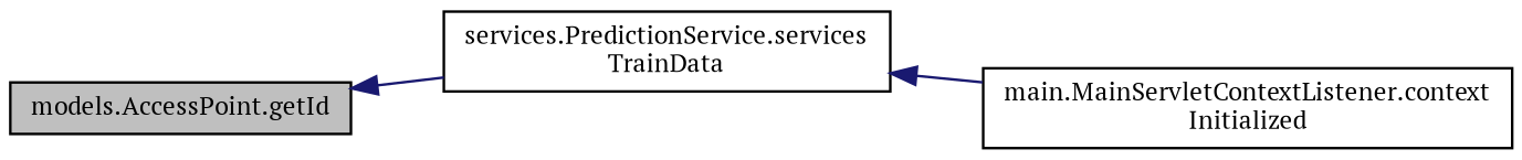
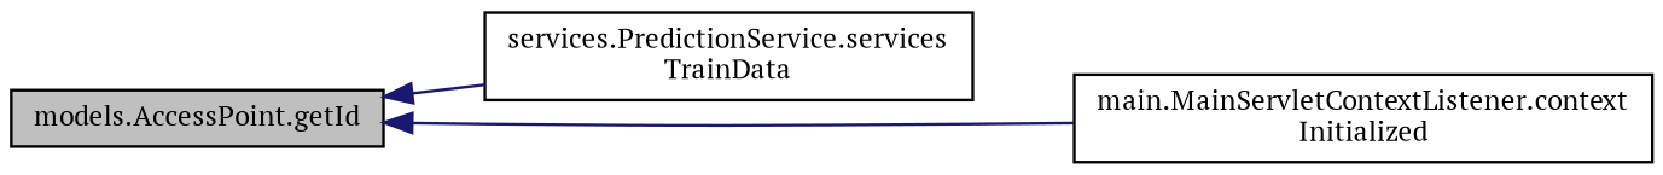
  digraph {
    fontname="PT Serif"
    rankdir=LR
    node [color=black fillcolor=white fontname="PT Serif" fontsize=10 shape=record style=filled]
    edge [color=midnightblue dir=back fontname="PT Serif" fontsize=10 labelfontname=Helvetica labelfontsize=10 style=solid]
    n1 [fillcolor=grey75 fontcolor=black height=0.2 label="models.AccessPoint.getId" width=0.4]
    n2 [height=0.2 label="services.PredictionService.services\lTrainData" width=0.4]
    n3 [height=0.2 label="main.MainServletContextListener.context\lInitialized" width=0.4]
    n1 -> n2
-   n2 -> n3
+   n1 -> n3
  }
